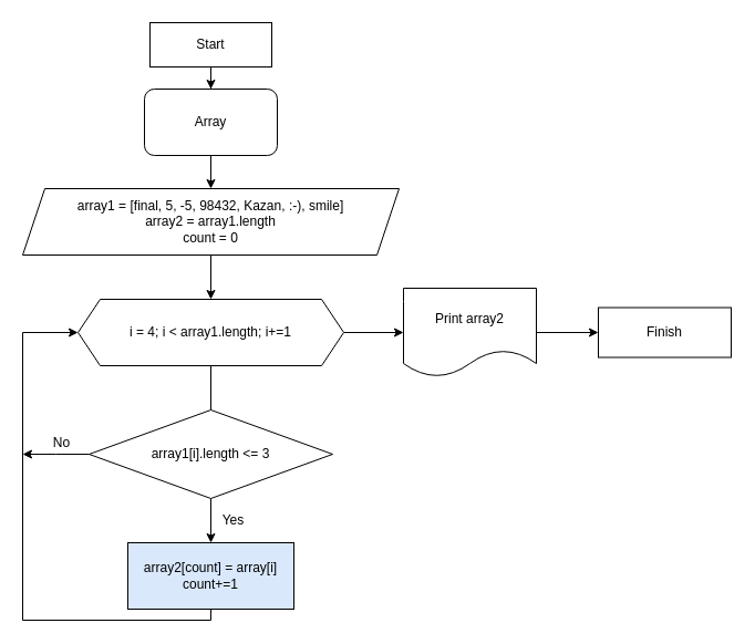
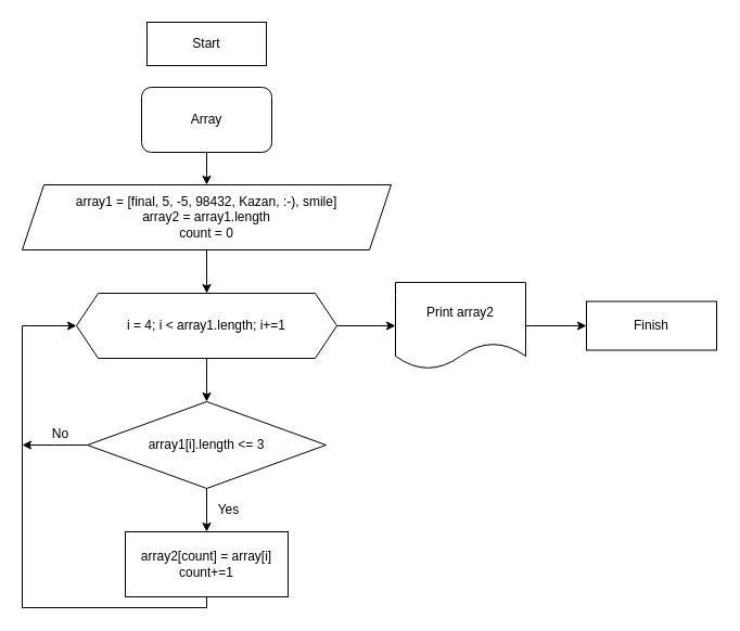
  <mxCell id="0" />
  <mxCell id="1" parent="0" />
  <mxCell id="2" value="" style="edgeStyle=none;html=1;" parent="1" source="3" target="5" edge="1"><mxGeometry relative="1" as="geometry" /></mxCell>
  <mxCell id="3" value="Array" style="rounded=1;whiteSpace=wrap;html=1;" parent="1" vertex="1"><mxGeometry x="130" y="80" width="120" height="60" as="geometry" /></mxCell>
  <mxCell id="4" value="" style="edgeStyle=none;html=1;" parent="1" source="5" target="8" edge="1"><mxGeometry relative="1" as="geometry" /></mxCell>
  <mxCell id="5" value="array1 = [&lt;font style=&quot;font-size: 12px;&quot;&gt;final, 5, -5, 98432, Kazan, :-), smile&lt;/font&gt;&lt;span style=&quot;background-color: initial;&quot;&gt;]&lt;/span&gt;&lt;br&gt;array2 = array1.length&lt;br&gt;count = 0" style="shape=parallelogram;perimeter=parallelogramPerimeter;whiteSpace=wrap;html=1;fixedSize=1;" parent="1" vertex="1"><mxGeometry x="20" y="170" width="340" height="60" as="geometry" /></mxCell>
- <mxCell id="6" value="" style="edgeStyle=none;html=1;endArrow=none;" parent="1" source="8" target="11" edge="1"><mxGeometry relative="1" as="geometry" /></mxCell>
+ <mxCell id="6" value="" style="edgeStyle=none;html=1;" parent="1" source="8" target="11" edge="1"><mxGeometry relative="1" as="geometry" /></mxCell>
  <mxCell id="7" style="edgeStyle=orthogonalEdgeStyle;rounded=0;orthogonalLoop=1;jettySize=auto;html=1;entryX=0;entryY=0.5;entryDx=0;entryDy=0;" edge="1" parent="1" source="8" target="19"><mxGeometry relative="1" as="geometry" /></mxCell>
  <mxCell id="8" value="i = 4; i &amp;lt; array1.length; i+=1" style="shape=hexagon;perimeter=hexagonPerimeter2;whiteSpace=wrap;html=1;fixedSize=1;" parent="1" vertex="1"><mxGeometry x="70" y="270" width="240" height="60" as="geometry" /></mxCell>
  <mxCell id="9" style="edgeStyle=orthogonalEdgeStyle;rounded=0;orthogonalLoop=1;jettySize=auto;html=1;entryX=0.5;entryY=0;entryDx=0;entryDy=0;" edge="1" parent="1" source="11" target="13"><mxGeometry relative="1" as="geometry" /></mxCell>
  <mxCell id="10" style="edgeStyle=orthogonalEdgeStyle;rounded=0;orthogonalLoop=1;jettySize=auto;html=1;" edge="1" parent="1" source="11"><mxGeometry relative="1" as="geometry"><mxPoint x="20" y="410" as="targetPoint" /><Array as="points"><mxPoint x="50" y="410" /><mxPoint x="50" y="410" /></Array></mxGeometry></mxCell>
  <mxCell id="11" value="array1[i].length &amp;lt;= 3" style="rhombus;whiteSpace=wrap;html=1;" parent="1" vertex="1"><mxGeometry x="80" y="370" width="220" height="80" as="geometry" /></mxCell>
  <mxCell id="12" style="edgeStyle=orthogonalEdgeStyle;rounded=0;orthogonalLoop=1;jettySize=auto;html=1;entryX=0;entryY=0.5;entryDx=0;entryDy=0;exitX=0.5;exitY=1;exitDx=0;exitDy=0;" edge="1" parent="1" source="13" target="8"><mxGeometry relative="1" as="geometry"><mxPoint x="190" y="250" as="targetPoint" /><Array as="points"><mxPoint x="190" y="560" /><mxPoint x="20" y="560" /><mxPoint x="20" y="300" /></Array></mxGeometry></mxCell>
- <mxCell id="13" value="array2[count] = array[i]&lt;br&gt;count+=1" style="rounded=0;whiteSpace=wrap;html=1;fillColor=#dae8fc;" parent="1" vertex="1"><mxGeometry x="115" y="490" width="150" height="60" as="geometry" /></mxCell>
+ <mxCell id="13" value="array2[count] = array[i]&lt;br&gt;count+=1" style="rounded=0;whiteSpace=wrap;html=1;" parent="1" vertex="1"><mxGeometry x="115" y="490" width="150" height="60" as="geometry" /></mxCell>
  <mxCell id="14" value="No" style="text;html=1;align=center;verticalAlign=middle;resizable=0;points=[];autosize=1;strokeColor=none;fillColor=none;" parent="1" vertex="1"><mxGeometry x="40" y="390" width="30" height="20" as="geometry" /></mxCell>
  <mxCell id="15" value="Yes" style="text;html=1;align=center;verticalAlign=middle;resizable=0;points=[];autosize=1;strokeColor=none;fillColor=none;" parent="1" vertex="1"><mxGeometry x="190" y="460" width="40" height="20" as="geometry" /></mxCell>
- <mxCell id="16" style="edgeStyle=orthogonalEdgeStyle;rounded=0;orthogonalLoop=1;jettySize=auto;html=1;entryX=0.5;entryY=0;entryDx=0;entryDy=0;" edge="1" parent="1" source="17" target="3"><mxGeometry relative="1" as="geometry" /></mxCell>
  <mxCell id="17" value="Start" style="whiteSpace=wrap;html=1;rounded=0;" vertex="1" parent="1"><mxGeometry x="135" y="20" width="110" height="40" as="geometry" /></mxCell>
  <mxCell id="18" style="edgeStyle=orthogonalEdgeStyle;rounded=0;orthogonalLoop=1;jettySize=auto;html=1;entryX=0;entryY=0.5;entryDx=0;entryDy=0;" edge="1" parent="1" source="19" target="20"><mxGeometry relative="1" as="geometry" /></mxCell>
  <mxCell id="19" value="Print array2" style="shape=document;whiteSpace=wrap;html=1;boundedLbl=1;" vertex="1" parent="1"><mxGeometry x="364" y="260" width="120" height="80" as="geometry" /></mxCell>
  <mxCell id="20" value="Finish" style="whiteSpace=wrap;html=1;rounded=0;" vertex="1" parent="1"><mxGeometry x="540" y="277.5" width="120" height="45" as="geometry" /></mxCell>
